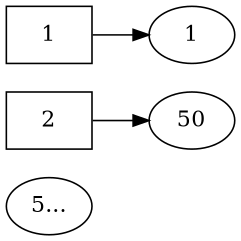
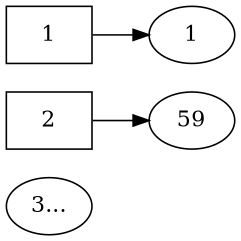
  digraph {
    rankdir=LR
-   n1 [label="5..."]
+   n1 [label="3..."]
    2 [shape=rectangle]
    1 [shape=rectangle]
-   50
+   50 [label=59]
    n5 [label=1]
    subgraph sub_1 {
      rank=same
      n1
      2
      1
    }
    2 -> 50
    1 -> n5
  }
